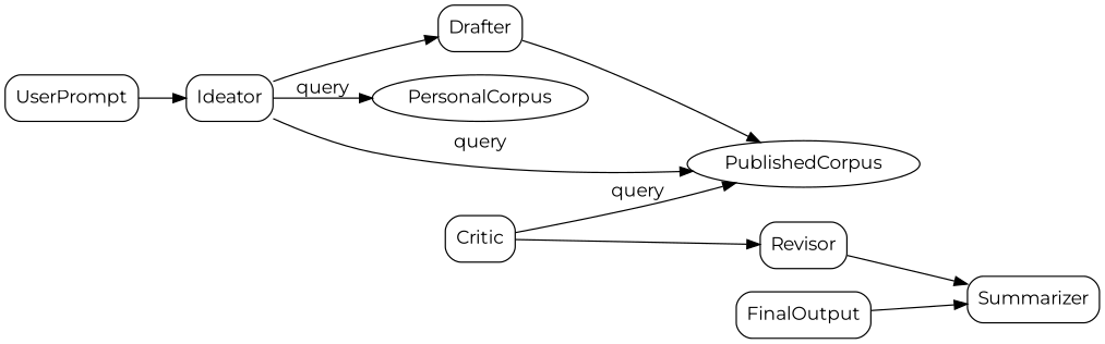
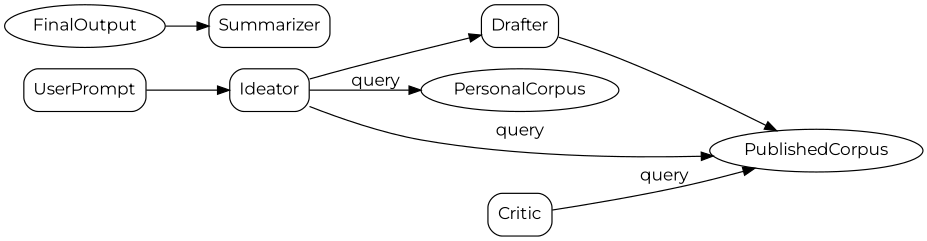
  digraph {
    fontname=Montserrat
    rankdir=LR
    node [fontname=Montserrat shape=box style=rounded]
    edge [fontname=Montserrat]
    UserPrompt
    Ideator
    Drafter
    PersonalCorpus [shape=ellipse]
    PublishedCorpus [shape=ellipse]
    Critic
-   Revisor
    Summarizer
-   FinalOutput
+   FinalOutput [shape=ellipse]
    UserPrompt -> Ideator
    Ideator -> Drafter
    Ideator -> PersonalCorpus [label=query]
    Ideator -> PublishedCorpus [label=query]
    Drafter -> PublishedCorpus
    Critic -> PublishedCorpus [label=query]
-   Critic -> Revisor
-   Revisor -> Summarizer
    FinalOutput -> Summarizer
  }
